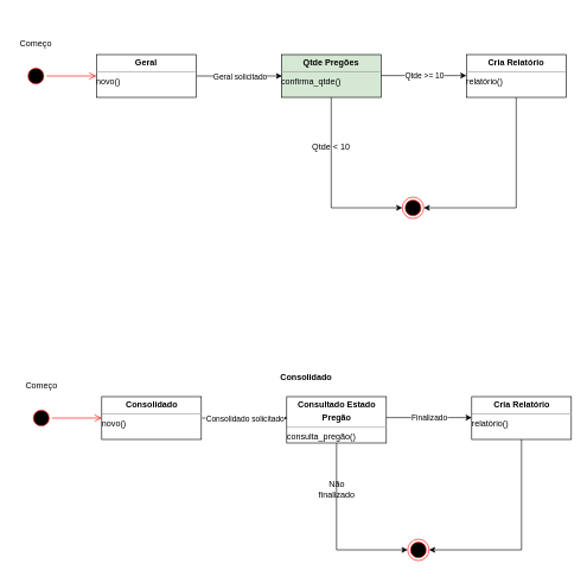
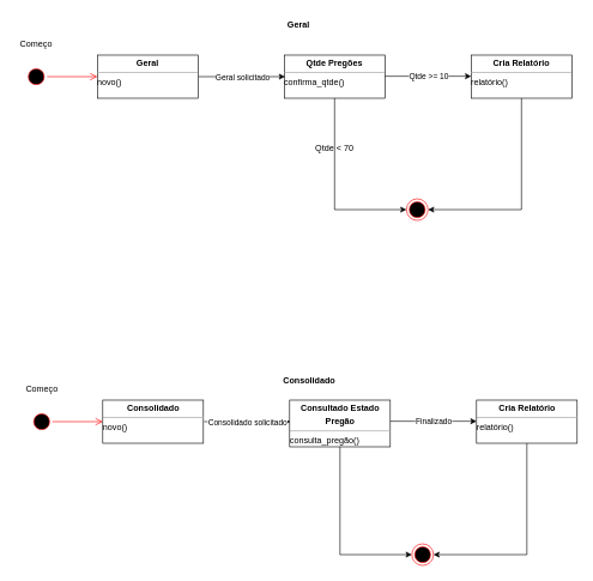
  <mxCell id="0" />
  <mxCell id="1" parent="0" />
  <mxCell id="2" value="" style="ellipse;html=1;shape=startState;fillColor=#000000;strokeColor=#ff0000;" vertex="1" parent="1"><mxGeometry x="35" y="91" width="30" height="30" as="geometry" /></mxCell>
  <mxCell id="3" value="" style="edgeStyle=orthogonalEdgeStyle;html=1;verticalAlign=bottom;endArrow=open;endSize=8;strokeColor=#ff0000;rounded=0;" edge="1" parent="1" source="2"><mxGeometry relative="1" as="geometry"><mxPoint x="135" y="106" as="targetPoint" /></mxGeometry></mxCell>
  <mxCell id="4" value="&lt;p style=&quot;margin:0px;margin-top:4px;text-align:center;&quot;&gt;&lt;b&gt;Geral&lt;/b&gt;&lt;/p&gt;&lt;hr size=&quot;1&quot;&gt;&lt;div style=&quot;height:2px;&quot;&gt;novo()&lt;/div&gt;" style="verticalAlign=top;align=left;overflow=fill;fontSize=12;fontFamily=Helvetica;html=1;" vertex="1" parent="1"><mxGeometry x="135" y="76" width="140" height="60" as="geometry" /></mxCell>
- <mxCell id="5" value="&lt;p style=&quot;margin:0px;margin-top:4px;text-align:center;&quot;&gt;&lt;b&gt;Qtde Pregões&lt;/b&gt;&lt;/p&gt;&lt;hr size=&quot;1&quot;&gt;&lt;div style=&quot;height:2px;&quot;&gt;confirma_qtde()&lt;/div&gt;" style="verticalAlign=top;align=left;overflow=fill;fontSize=12;fontFamily=Helvetica;html=1;fillColor=#d5e8d4;" vertex="1" parent="1"><mxGeometry x="395" y="76" width="140" height="60" as="geometry" /></mxCell>
+ <mxCell id="5" value="&lt;p style=&quot;margin:0px;margin-top:4px;text-align:center;&quot;&gt;&lt;b&gt;Qtde Pregões&lt;/b&gt;&lt;/p&gt;&lt;hr size=&quot;1&quot;&gt;&lt;div style=&quot;height:2px;&quot;&gt;confirma_qtde()&lt;/div&gt;" style="verticalAlign=top;align=left;overflow=fill;fontSize=12;fontFamily=Helvetica;html=1;" vertex="1" parent="1"><mxGeometry x="395" y="76" width="140" height="60" as="geometry" /></mxCell>
  <mxCell id="6" value="" style="endArrow=classic;html=1;rounded=0;exitX=1;exitY=0.5;exitDx=0;exitDy=0;entryX=0;entryY=0.5;entryDx=0;entryDy=0;" edge="1" parent="1"><mxGeometry relative="1" as="geometry"><mxPoint x="276" y="106" as="sourcePoint" /><mxPoint x="396" y="106" as="targetPoint" /></mxGeometry></mxCell>
  <mxCell id="7" value="Geral solicitado" style="edgeLabel;resizable=0;html=1;align=center;verticalAlign=middle;" connectable="0" vertex="1" parent="6"><mxGeometry relative="1" as="geometry" /></mxCell>
  <mxCell id="8" value="&lt;p style=&quot;margin:0px;margin-top:4px;text-align:center;&quot;&gt;&lt;b&gt;Cria Relatório&lt;/b&gt;&lt;/p&gt;&lt;hr size=&quot;1&quot;&gt;&lt;div style=&quot;height:2px;&quot;&gt;relatório()&lt;/div&gt;" style="verticalAlign=top;align=left;overflow=fill;fontSize=12;fontFamily=Helvetica;html=1;" vertex="1" parent="1"><mxGeometry x="655" y="76" width="140" height="60" as="geometry" /></mxCell>
  <mxCell id="9" value="" style="ellipse;html=1;shape=endState;fillColor=#000000;strokeColor=#ff0000;" vertex="1" parent="1"><mxGeometry x="565" y="276" width="30" height="30" as="geometry" /></mxCell>
  <mxCell id="10" value="" style="endArrow=classic;html=1;rounded=0;exitX=1;exitY=0.5;exitDx=0;exitDy=0;entryX=0;entryY=0.5;entryDx=0;entryDy=0;" edge="1" parent="1"><mxGeometry relative="1" as="geometry"><mxPoint x="535" y="105.41" as="sourcePoint" /><mxPoint x="655" y="105.41" as="targetPoint" /></mxGeometry></mxCell>
  <mxCell id="11" value="Qtde &amp;gt;= 10" style="edgeLabel;resizable=0;html=1;align=center;verticalAlign=middle;" connectable="0" vertex="1" parent="10"><mxGeometry relative="1" as="geometry" /></mxCell>
  <mxCell id="12" value="" style="endArrow=none;html=1;rounded=0;entryX=0.5;entryY=1;entryDx=0;entryDy=0;" edge="1" parent="1" target="8"><mxGeometry width="50" height="50" relative="1" as="geometry"><mxPoint x="725" y="291" as="sourcePoint" /><mxPoint x="505" y="281" as="targetPoint" /></mxGeometry></mxCell>
  <mxCell id="13" value="" style="endArrow=classic;html=1;rounded=0;entryX=1;entryY=0.5;entryDx=0;entryDy=0;" edge="1" parent="1" target="9"><mxGeometry width="50" height="50" relative="1" as="geometry"><mxPoint x="725" y="291" as="sourcePoint" /><mxPoint x="505" y="281" as="targetPoint" /></mxGeometry></mxCell>
  <mxCell id="14" value="Começo" style="text;html=1;strokeColor=none;fillColor=none;align=center;verticalAlign=middle;whiteSpace=wrap;rounded=0;" vertex="1" parent="1"><mxGeometry x="20" y="46" width="60" height="30" as="geometry" /></mxCell>
  <mxCell id="15" value="" style="endArrow=none;html=1;rounded=0;entryX=0.5;entryY=1;entryDx=0;entryDy=0;" edge="1" parent="1" target="5"><mxGeometry width="50" height="50" relative="1" as="geometry"><mxPoint x="465" y="291" as="sourcePoint" /><mxPoint x="455" y="141" as="targetPoint" /></mxGeometry></mxCell>
  <mxCell id="16" value="" style="endArrow=classic;html=1;rounded=0;entryX=0;entryY=0.5;entryDx=0;entryDy=0;" edge="1" parent="1" target="9"><mxGeometry width="50" height="50" relative="1" as="geometry"><mxPoint x="465" y="291" as="sourcePoint" /><mxPoint x="605" y="301" as="targetPoint" /></mxGeometry></mxCell>
- <mxCell id="18" value="Qtde &amp;lt; 10" style="text;html=1;strokeColor=none;fillColor=none;align=center;verticalAlign=middle;whiteSpace=wrap;rounded=0;" vertex="1" parent="1"><mxGeometry x="435" y="191" width="60" height="30" as="geometry" /></mxCell>
+ <mxCell id="17" value="Geral" style="text;align=center;fontStyle=1;verticalAlign=middle;spacingLeft=3;spacingRight=3;strokeColor=none;rotatable=0;points=[[0,0.5],[1,0.5]];portConstraint=eastwest;" vertex="1" parent="1"><mxGeometry x="375" y="20" width="80" height="26" as="geometry" /></mxCell>
+ <mxCell id="18" value="Qtde &amp;lt; 70" style="text;html=1;strokeColor=none;fillColor=none;align=center;verticalAlign=middle;whiteSpace=wrap;rounded=0;" vertex="1" parent="1"><mxGeometry x="435" y="191" width="60" height="30" as="geometry" /></mxCell>
  <mxCell id="19" value="" style="ellipse;html=1;shape=startState;fillColor=#000000;strokeColor=#ff0000;" vertex="1" parent="1"><mxGeometry x="42.5" y="571" width="30" height="30" as="geometry" /></mxCell>
  <mxCell id="20" value="" style="edgeStyle=orthogonalEdgeStyle;html=1;verticalAlign=bottom;endArrow=open;endSize=8;strokeColor=#ff0000;rounded=0;" edge="1" parent="1" source="19"><mxGeometry relative="1" as="geometry"><mxPoint x="142.5" y="586" as="targetPoint" /></mxGeometry></mxCell>
  <mxCell id="21" value="&lt;p style=&quot;margin:0px;margin-top:4px;text-align:center;&quot;&gt;&lt;b&gt;Consolidado&lt;/b&gt;&lt;/p&gt;&lt;hr size=&quot;1&quot;&gt;&lt;div style=&quot;height:2px;&quot;&gt;novo()&lt;/div&gt;" style="verticalAlign=top;align=left;overflow=fill;fontSize=12;fontFamily=Helvetica;html=1;" vertex="1" parent="1"><mxGeometry x="142.5" y="556" width="140" height="60" as="geometry" /></mxCell>
  <mxCell id="22" value="&lt;p style=&quot;margin:0px;margin-top:4px;text-align:center;&quot;&gt;&lt;b&gt;Consultado Estado&lt;/b&gt;&lt;/p&gt;&lt;p style=&quot;margin:0px;margin-top:4px;text-align:center;&quot;&gt;&lt;b&gt;Pregão&lt;/b&gt;&lt;/p&gt;&lt;hr size=&quot;1&quot;&gt;&lt;div style=&quot;height:2px;&quot;&gt;consulta_pregão()&lt;/div&gt;" style="verticalAlign=top;align=left;overflow=fill;fontSize=12;fontFamily=Helvetica;html=1;" vertex="1" parent="1"><mxGeometry x="402.5" y="556" width="140" height="65" as="geometry" /></mxCell>
  <mxCell id="23" value="" style="endArrow=classic;html=1;rounded=0;exitX=1;exitY=0.5;exitDx=0;exitDy=0;entryX=0;entryY=0.5;entryDx=0;entryDy=0;" edge="1" parent="1"><mxGeometry relative="1" as="geometry"><mxPoint x="283.5" y="586" as="sourcePoint" /><mxPoint x="403.5" y="586" as="targetPoint" /></mxGeometry></mxCell>
  <mxCell id="24" value="Consolidado solicitado" style="edgeLabel;resizable=0;html=1;align=center;verticalAlign=middle;" connectable="0" vertex="1" parent="23"><mxGeometry relative="1" as="geometry" /></mxCell>
  <mxCell id="25" value="&lt;p style=&quot;margin:0px;margin-top:4px;text-align:center;&quot;&gt;&lt;b&gt;Cria Relatório&lt;/b&gt;&lt;/p&gt;&lt;hr size=&quot;1&quot;&gt;&lt;div style=&quot;height:2px;&quot;&gt;relatório()&lt;/div&gt;" style="verticalAlign=top;align=left;overflow=fill;fontSize=12;fontFamily=Helvetica;html=1;" vertex="1" parent="1"><mxGeometry x="662.5" y="556" width="140" height="60" as="geometry" /></mxCell>
  <mxCell id="26" value="" style="ellipse;html=1;shape=endState;fillColor=#000000;strokeColor=#ff0000;" vertex="1" parent="1"><mxGeometry x="572.5" y="756" width="30" height="30" as="geometry" /></mxCell>
  <mxCell id="27" value="" style="endArrow=classic;html=1;rounded=0;exitX=1;exitY=0.5;exitDx=0;exitDy=0;entryX=0;entryY=0.5;entryDx=0;entryDy=0;" edge="1" parent="1"><mxGeometry relative="1" as="geometry"><mxPoint x="542.5" y="585.41" as="sourcePoint" /><mxPoint x="662.5" y="585.41" as="targetPoint" /></mxGeometry></mxCell>
  <mxCell id="28" value="Finalizado" style="edgeLabel;resizable=0;html=1;align=center;verticalAlign=middle;" connectable="0" vertex="1" parent="27"><mxGeometry relative="1" as="geometry" /></mxCell>
  <mxCell id="29" value="" style="endArrow=none;html=1;rounded=0;entryX=0.5;entryY=1;entryDx=0;entryDy=0;" edge="1" parent="1" target="25"><mxGeometry width="50" height="50" relative="1" as="geometry"><mxPoint x="732.5" y="771" as="sourcePoint" /><mxPoint x="512.5" y="761" as="targetPoint" /></mxGeometry></mxCell>
  <mxCell id="30" value="" style="endArrow=classic;html=1;rounded=0;entryX=1;entryY=0.5;entryDx=0;entryDy=0;" edge="1" parent="1" target="26"><mxGeometry width="50" height="50" relative="1" as="geometry"><mxPoint x="732.5" y="771" as="sourcePoint" /><mxPoint x="512.5" y="761" as="targetPoint" /></mxGeometry></mxCell>
  <mxCell id="31" value="Começo" style="text;html=1;strokeColor=none;fillColor=none;align=center;verticalAlign=middle;whiteSpace=wrap;rounded=0;" vertex="1" parent="1"><mxGeometry x="27.5" y="526" width="60" height="30" as="geometry" /></mxCell>
  <mxCell id="32" value="" style="endArrow=none;html=1;rounded=0;entryX=0.5;entryY=1;entryDx=0;entryDy=0;" edge="1" parent="1" target="22"><mxGeometry width="50" height="50" relative="1" as="geometry"><mxPoint x="472.5" y="771" as="sourcePoint" /><mxPoint x="462.5" y="621" as="targetPoint" /></mxGeometry></mxCell>
  <mxCell id="33" value="" style="endArrow=classic;html=1;rounded=0;entryX=0;entryY=0.5;entryDx=0;entryDy=0;" edge="1" parent="1" target="26"><mxGeometry width="50" height="50" relative="1" as="geometry"><mxPoint x="472.5" y="771" as="sourcePoint" /><mxPoint x="612.5" y="781" as="targetPoint" /></mxGeometry></mxCell>
  <mxCell id="34" value="Consolidado" style="text;align=center;fontStyle=1;verticalAlign=middle;spacingLeft=3;spacingRight=3;strokeColor=none;rotatable=0;points=[[0,0.5],[1,0.5]];portConstraint=eastwest;" vertex="1" parent="1"><mxGeometry x="390" y="515" width="80" height="26" as="geometry" /></mxCell>
- <mxCell id="35" value="Não finalizado" style="text;html=1;strokeColor=none;fillColor=none;align=center;verticalAlign=middle;whiteSpace=wrap;rounded=0;" vertex="1" parent="1"><mxGeometry x="442.5" y="671" width="60" height="30" as="geometry" /></mxCell>
